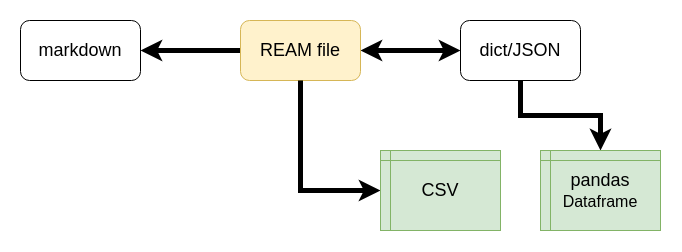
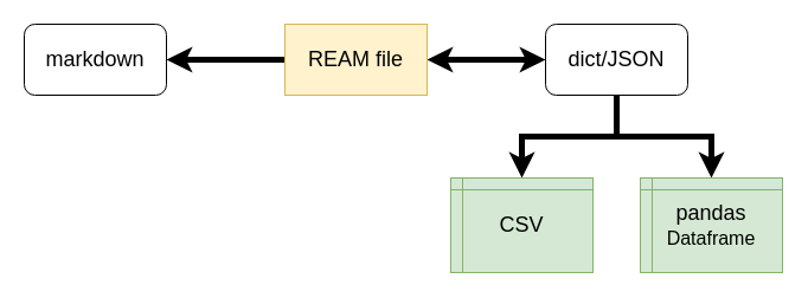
  <mxCell id="0" />
  <mxCell id="1" parent="0" />
  <mxCell id="2" style="edgeStyle=orthogonalEdgeStyle;rounded=0;orthogonalLoop=1;jettySize=auto;html=1;strokeWidth=5;" parent="1" source="4" target="5" edge="1"><mxGeometry relative="1" as="geometry" /></mxCell>
  <mxCell id="3" style="edgeStyle=orthogonalEdgeStyle;rounded=0;orthogonalLoop=1;jettySize=auto;html=1;entryX=0;entryY=0.5;entryDx=0;entryDy=0;startArrow=classic;startFill=1;strokeWidth=5;" parent="1" source="4" target="6" edge="1"><mxGeometry relative="1" as="geometry" /></mxCell>
- <mxCell id="4" value="&lt;font style=&quot;font-size: 18px&quot;&gt;REAM file&lt;/font&gt;" style="rounded=1;whiteSpace=wrap;html=1;fillColor=#fff2cc;strokeColor=#d6b656;" parent="1" vertex="1"><mxGeometry x="240" y="20" width="120" height="60" as="geometry" /></mxCell>
+ <mxCell id="4" value="&lt;font style=&quot;font-size: 18px&quot;&gt;REAM file&lt;/font&gt;" style="whiteSpace=wrap;html=1;fillColor=#fff2cc;strokeColor=#d6b656;rounded=0;" parent="1" vertex="1"><mxGeometry x="240" y="20" width="120" height="60" as="geometry" /></mxCell>
  <mxCell id="5" value="&lt;font style=&quot;font-size: 18px&quot;&gt;markdown&lt;/font&gt;" style="rounded=1;whiteSpace=wrap;html=1;" parent="1" vertex="1"><mxGeometry x="20" y="20" width="120" height="60" as="geometry" /></mxCell>
  <mxCell id="6" value="&lt;font style=&quot;font-size: 18px&quot;&gt;dict/JSON&lt;/font&gt;" style="rounded=1;whiteSpace=wrap;html=1;" parent="1" vertex="1"><mxGeometry x="460" y="20" width="120" height="60" as="geometry" /></mxCell>
- <mxCell id="7" style="edgeStyle=orthogonalEdgeStyle;rounded=0;orthogonalLoop=1;jettySize=auto;html=1;startArrow=classic;startFill=1;strokeWidth=5;endArrow=none;endFill=0;" parent="1" source="8" target="4" edge="1"><mxGeometry relative="1" as="geometry" /></mxCell>
+ <mxCell id="7" style="edgeStyle=orthogonalEdgeStyle;rounded=0;orthogonalLoop=1;jettySize=auto;html=1;entryX=0.5;entryY=1;entryDx=0;entryDy=0;startArrow=classic;startFill=1;strokeWidth=5;endArrow=none;endFill=0;" parent="1" source="8" target="6" edge="1"><mxGeometry relative="1" as="geometry" /></mxCell>
  <mxCell id="8" value="&lt;font style=&quot;font-size: 18px&quot;&gt;CSV&lt;/font&gt;" style="shape=internalStorage;whiteSpace=wrap;html=1;backgroundOutline=1;dx=10;dy=10;fillColor=#d5e8d4;strokeColor=#82b366;" parent="1" vertex="1"><mxGeometry x="380" y="150" width="120" height="80" as="geometry" /></mxCell>
  <mxCell id="9" style="edgeStyle=orthogonalEdgeStyle;rounded=0;orthogonalLoop=1;jettySize=auto;html=1;entryX=0.5;entryY=1;entryDx=0;entryDy=0;startArrow=classic;startFill=1;strokeWidth=5;endArrow=none;endFill=0;" parent="1" source="10" target="6" edge="1"><mxGeometry relative="1" as="geometry" /></mxCell>
  <mxCell id="10" value="&lt;div&gt;&lt;font style=&quot;font-size: 18px&quot;&gt;pandas&lt;/font&gt;&lt;/div&gt;&lt;div&gt;&lt;font size=&quot;3&quot;&gt;Dataframe&lt;/font&gt;&lt;br&gt;&lt;/div&gt;" style="shape=internalStorage;whiteSpace=wrap;html=1;backgroundOutline=1;dx=10;dy=10;fillColor=#d5e8d4;strokeColor=#82b366;" parent="1" vertex="1"><mxGeometry x="540" y="150" width="120" height="80" as="geometry" /></mxCell>
